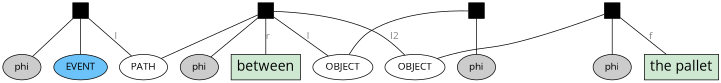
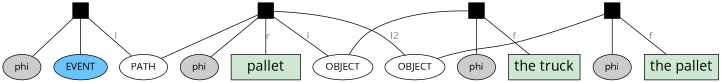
  graph {
    fontname="Open Sans"
    node [fillcolor="#CCCCCC" fontname="Open Sans" style=filled]
    edge [fontcolor="#858585" fontname="Open Sans"]
    n1 [fillcolor="#6BC3FA" label=EVENT]
    n2 [label=phi]
    n3 [label=PATH fillcolor="" style=""]
    n4 [label=phi]
-   n5 [fillcolor="#CFE8D2" fontsize=20 label=between shape=box]
+   n5 [fillcolor="#CFE8D2" fontsize=20 label=pallet shape=box]
    n6 [label=OBJECT fillcolor="" style=""]
    n7 [label=phi]
+   n8 [fillcolor="#CFE8D2" fontsize=20 label="the truck" shape=box]
    n9 [label=OBJECT fillcolor="" style=""]
    n10 [label=phi]
    n11 [fillcolor="#CFE8D2" fontsize=20 label="the pallet" shape=box]
    2 [fillcolor="#000000" fixedsize=true height=0.3 shape=box width=0.3]
    6 [fillcolor="#000000" fixedsize=true height=0.3 shape=box width=0.3]
    10 [fillcolor="#000000" fixedsize=true height=0.3 shape=box width=0.3]
    14 [fillcolor="#000000" fixedsize=true height=0.3 shape=box width=0.3]
    2 -- n1 [label=" "]
    2 -- n2 [label=" "]
    2 -- n3 [label=l]
    6 -- n3 [label=" "]
    6 -- n4 [label=" "]
    6 -- n5 [label=r]
    6 -- n6 [label=l]
    6 -- n9 [label=l2]
    10 -- n6 [label=" "]
    10 -- n7 [label=" "]
+   10 -- n8 [label=f]
    14 -- n9 [label=" "]
    14 -- n10 [label=" "]
    14 -- n11 [label=f]
  }
